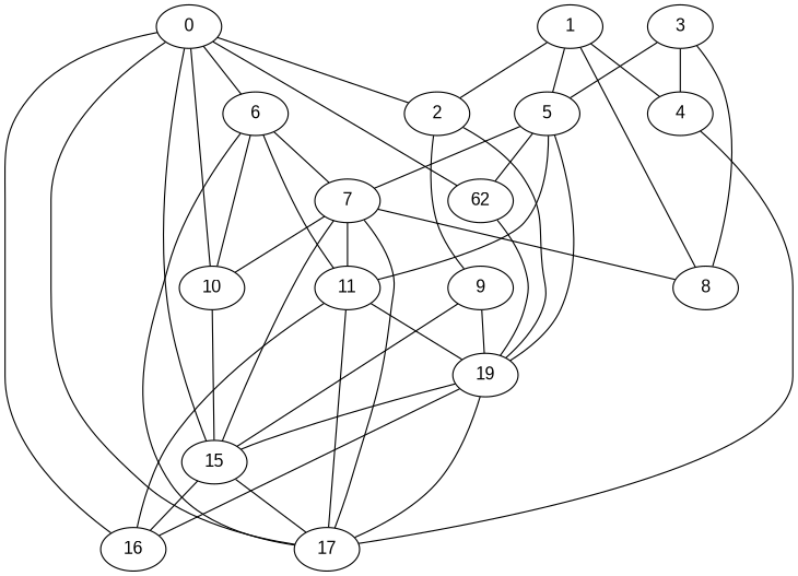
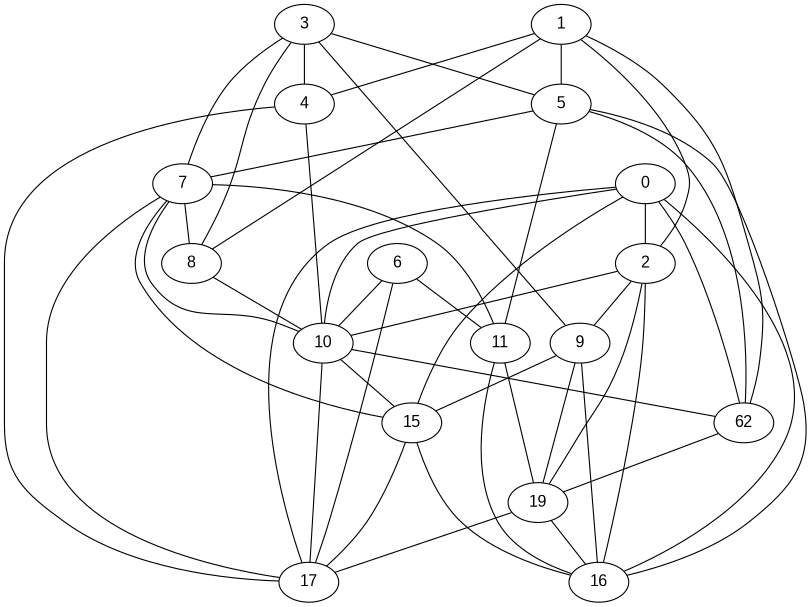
  graph {
    node [fillcolor=white fontname=Arial style=filled]
    0
    2
    6
    n4 [label=62]
    15
    16
    17
    10
    9
    n10 [label=19]
    7
    11
    8
    1
    4
    5
    3
    0 -- 2
-   0 -- 6
    0 -- n4
    0 -- 15
    0 -- 16
    0 -- 17
    0 -- 10
+   2 -- 16
+   2 -- 10
    2 -- 9
    2 -- n10
    6 -- 17
    6 -- 10
-   6 -- 7
+   3 -- 7
    6 -- 11
    n4 -- n10
    15 -- 16
    15 -- 17
+   10 -- n4
    10 -- 15
    9 -- 15
+   9 -- 16
    9 -- n10
-   n10 -- 15
    n10 -- 16
    n10 -- 17
    7 -- 15
    7 -- 17
    7 -- 10
    7 -- 11
    7 -- 8
    11 -- 16
-   11 -- 17
+   10 -- 17
    11 -- n10
+   8 -- 10
    1 -- 2
+   1 -- n4
    1 -- 8
    1 -- 4
    1 -- 5
    4 -- 17
+   4 -- 10
    5 -- n4
-   5 -- n10
+   5 -- 16
    5 -- 7
    5 -- 11
+   3 -- 9
    3 -- 8
    3 -- 4
    3 -- 5
  }
